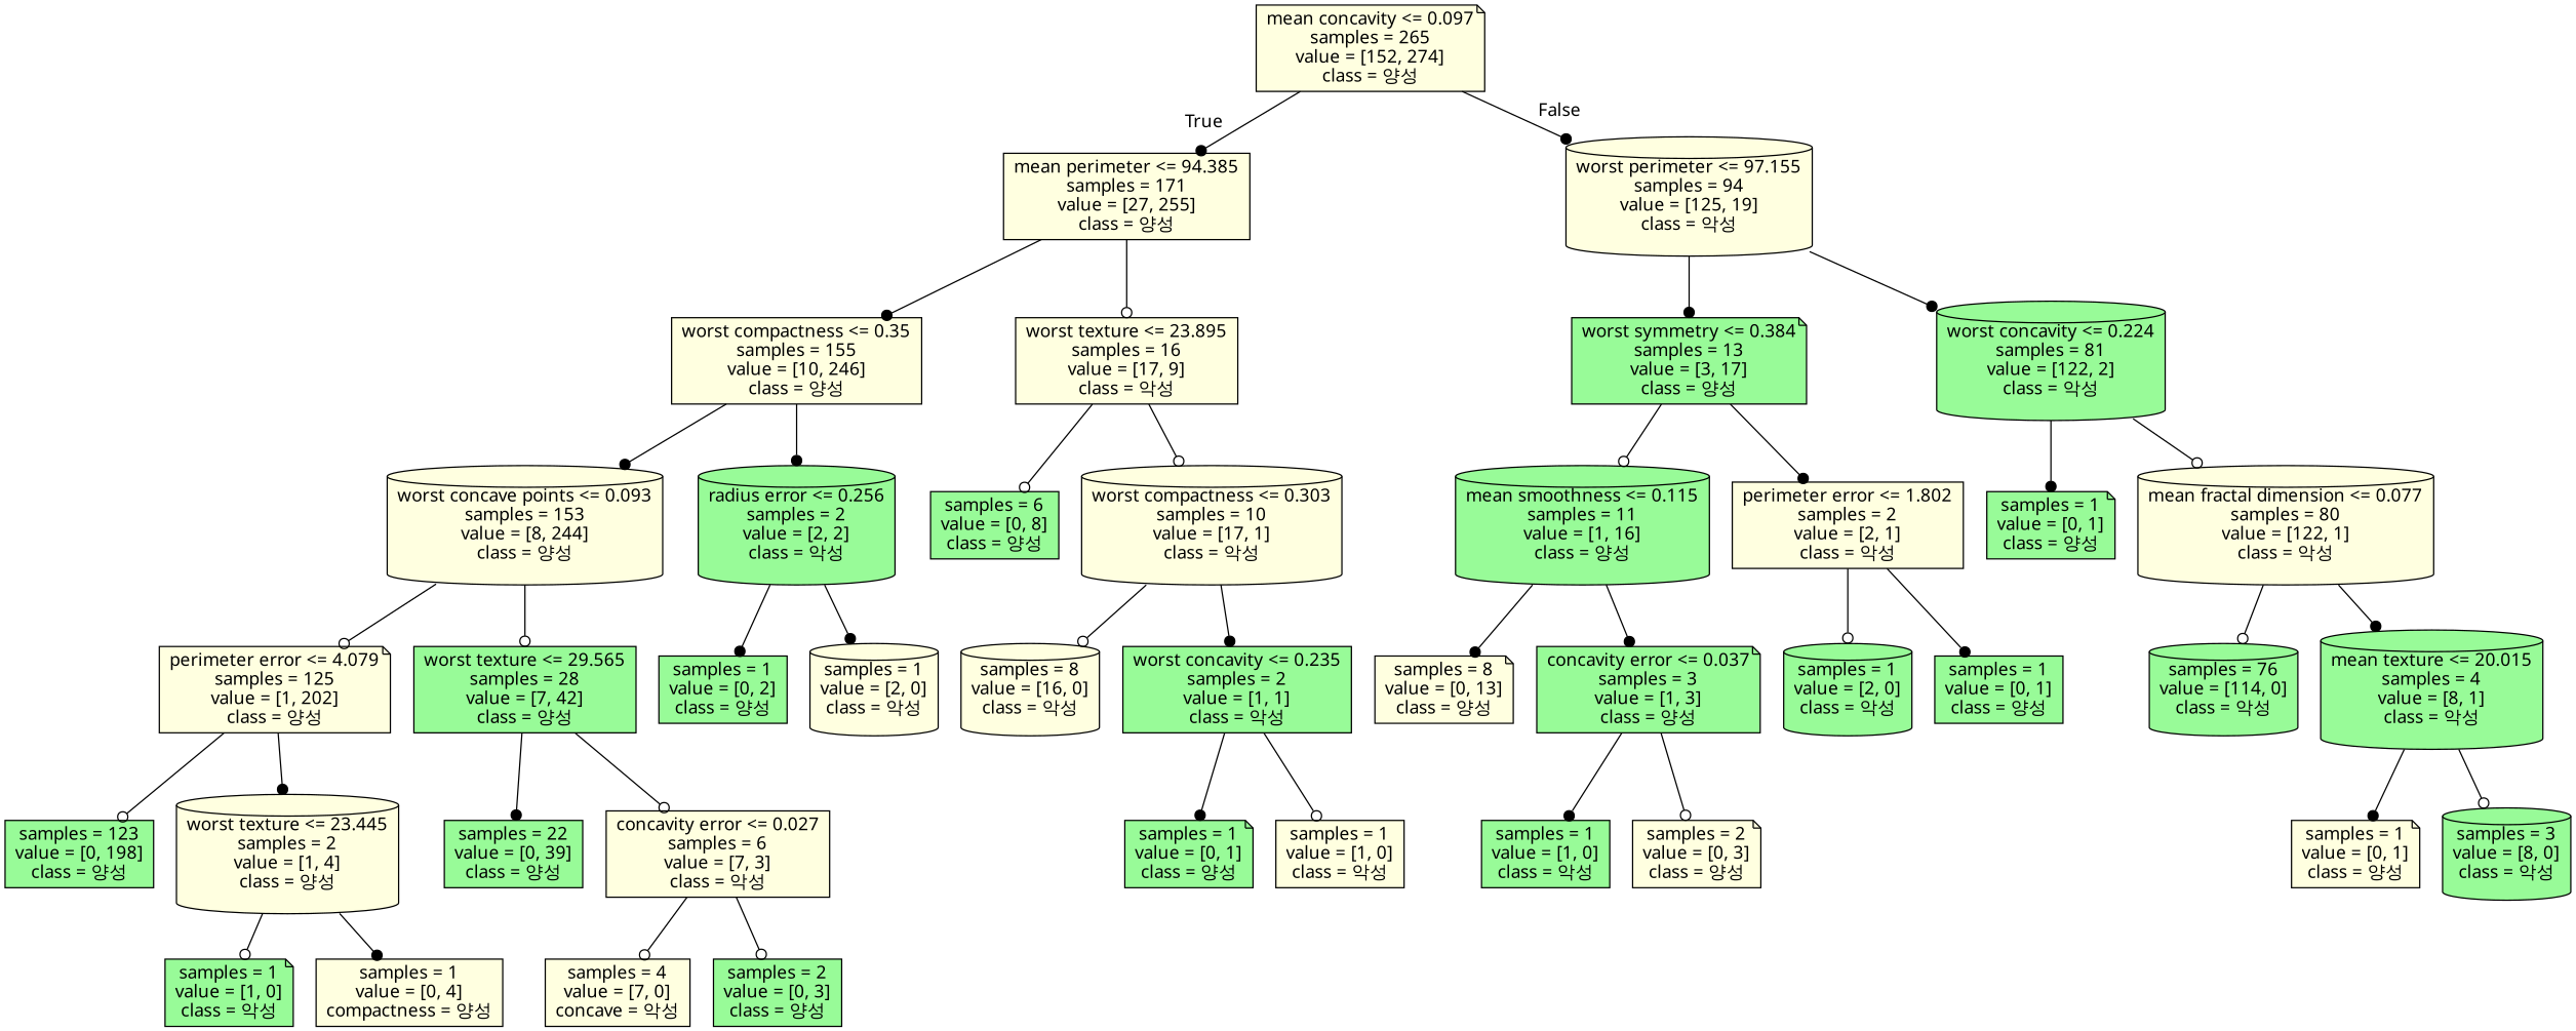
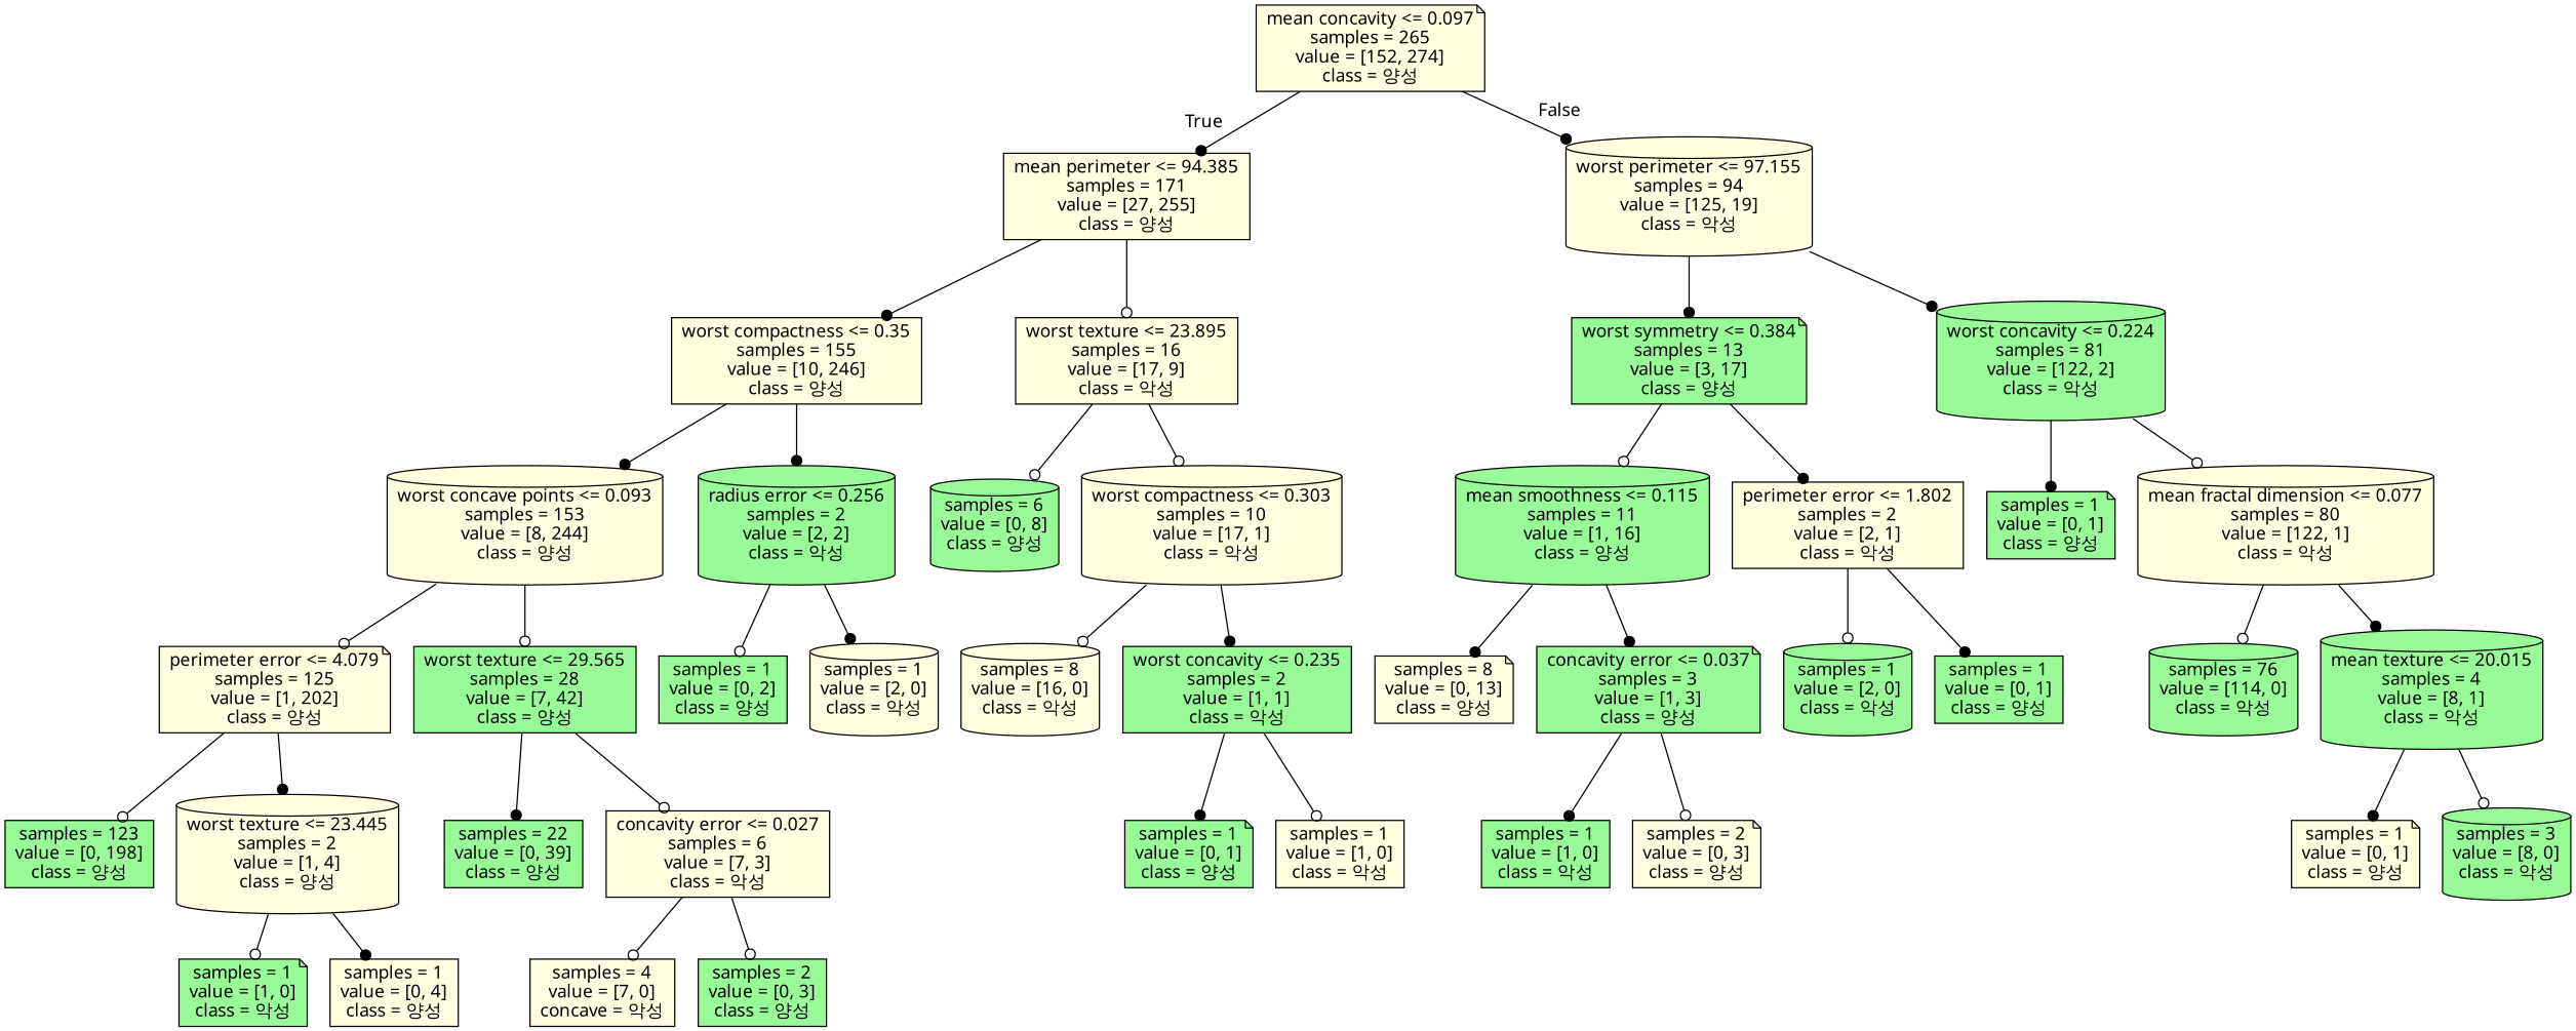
  digraph {
    fontname="Noto Sans"
    node [color=black fillcolor=palegreen fontname="Noto Sans" shape=box style=filled]
    edge [arrowhead=dot fontname="Noto Sans"]
    n1 [fillcolor=lightyellow label="mean concavity <= 0.097\nsamples = 265\nvalue = [152, 274]\nclass = 양성" shape=note]
    n2 [fillcolor=lightyellow label="mean perimeter <= 94.385\nsamples = 171\nvalue = [27, 255]\nclass = 양성"]
    n3 [fillcolor=lightyellow label="worst perimeter <= 97.155\nsamples = 94\nvalue = [125, 19]\nclass = 악성" shape=cylinder]
    n4 [fillcolor=lightyellow label="worst compactness <= 0.35\nsamples = 155\nvalue = [10, 246]\nclass = 양성"]
    n5 [fillcolor=lightyellow label="worst texture <= 23.895\nsamples = 16\nvalue = [17, 9]\nclass = 악성"]
    n6 [label="worst symmetry <= 0.384\nsamples = 13\nvalue = [3, 17]\nclass = 양성" shape=note]
    n7 [label="worst concavity <= 0.224\nsamples = 81\nvalue = [122, 2]\nclass = 악성" shape=cylinder]
    n8 [fillcolor=lightyellow label="worst concave points <= 0.093\nsamples = 153\nvalue = [8, 244]\nclass = 양성" shape=cylinder]
    n9 [label="radius error <= 0.256\nsamples = 2\nvalue = [2, 2]\nclass = 악성" shape=cylinder]
-   n10 [label="samples = 6\nvalue = [0, 8]\nclass = 양성"]
+   n10 [label="samples = 6\nvalue = [0, 8]\nclass = 양성" shape=cylinder]
    n11 [fillcolor=lightyellow label="worst compactness <= 0.303\nsamples = 10\nvalue = [17, 1]\nclass = 악성" shape=cylinder]
    n12 [fillcolor=lightyellow label="perimeter error <= 4.079\nsamples = 125\nvalue = [1, 202]\nclass = 양성" shape=note]
    n13 [label="worst texture <= 29.565\nsamples = 28\nvalue = [7, 42]\nclass = 양성"]
    n14 [label="samples = 1\nvalue = [0, 2]\nclass = 양성"]
    n15 [fillcolor=lightyellow label="samples = 1\nvalue = [2, 0]\nclass = 악성" shape=cylinder]
    n16 [label="samples = 123\nvalue = [0, 198]\nclass = 양성"]
    n17 [fillcolor=lightyellow label="worst texture <= 23.445\nsamples = 2\nvalue = [1, 4]\nclass = 양성" shape=cylinder]
    n18 [label="samples = 22\nvalue = [0, 39]\nclass = 양성"]
    n19 [fillcolor=lightyellow label="concavity error <= 0.027\nsamples = 6\nvalue = [7, 3]\nclass = 악성"]
    n20 [label="samples = 1\nvalue = [1, 0]\nclass = 악성" shape=note]
-   n21 [fillcolor=lightyellow label="samples = 1\nvalue = [0, 4]\ncompactness = 양성"]
+   n21 [fillcolor=lightyellow label="samples = 1\nvalue = [0, 4]\nclass = 양성"]
    n22 [fillcolor=lightyellow label="samples = 4\nvalue = [7, 0]\nconcave = 악성"]
    n23 [label="samples = 2\nvalue = [0, 3]\nclass = 양성"]
    n24 [fillcolor=lightyellow label="samples = 8\nvalue = [16, 0]\nclass = 악성" shape=cylinder]
    n25 [label="worst concavity <= 0.235\nsamples = 2\nvalue = [1, 1]\nclass = 악성"]
    n26 [label="samples = 1\nvalue = [0, 1]\nclass = 양성" shape=note]
    n27 [fillcolor=lightyellow label="samples = 1\nvalue = [1, 0]\nclass = 악성"]
    n28 [label="mean smoothness <= 0.115\nsamples = 11\nvalue = [1, 16]\nclass = 양성" shape=cylinder]
    n29 [fillcolor=lightyellow label="perimeter error <= 1.802\nsamples = 2\nvalue = [2, 1]\nclass = 악성"]
    n30 [label="samples = 1\nvalue = [0, 1]\nclass = 양성" shape=note]
    n31 [fillcolor=lightyellow label="mean fractal dimension <= 0.077\nsamples = 80\nvalue = [122, 1]\nclass = 악성" shape=cylinder]
    n32 [fillcolor=lightyellow label="samples = 8\nvalue = [0, 13]\nclass = 양성" shape=note]
    n33 [label="concavity error <= 0.037\nsamples = 3\nvalue = [1, 3]\nclass = 양성" shape=note]
    n34 [label="samples = 1\nvalue = [2, 0]\nclass = 악성" shape=cylinder]
    n35 [label="samples = 1\nvalue = [0, 1]\nclass = 양성"]
    n36 [label="samples = 1\nvalue = [1, 0]\nclass = 악성"]
    n37 [fillcolor=lightyellow label="samples = 2\nvalue = [0, 3]\nclass = 양성" shape=note]
    n38 [label="samples = 76\nvalue = [114, 0]\nclass = 악성" shape=cylinder]
    n39 [label="mean texture <= 20.015\nsamples = 4\nvalue = [8, 1]\nclass = 악성" shape=cylinder]
    n40 [fillcolor=lightyellow label="samples = 1\nvalue = [0, 1]\nclass = 양성" shape=note]
    n41 [label="samples = 3\nvalue = [8, 0]\nclass = 악성" shape=cylinder]
    n1 -> n2 [headlabel=True labelangle=45 labeldistance=2.5]
    n1 -> n3 [headlabel=False labelangle=-45 labeldistance=2.5]
    n2 -> n4
    n2 -> n5 [arrowhead=odot]
    n3 -> n6
    n3 -> n7
    n4 -> n8
    n4 -> n9
    n5 -> n10 [arrowhead=odot]
    n5 -> n11 [arrowhead=odot]
    n6 -> n28 [arrowhead=odot]
    n6 -> n29
    n7 -> n30
    n7 -> n31 [arrowhead=odot]
    n8 -> n12 [arrowhead=odot]
    n8 -> n13 [arrowhead=odot]
-   n9 -> n14
+   n9 -> n14 [arrowhead=odot]
    n9 -> n15
    n11 -> n24 [arrowhead=odot]
    n11 -> n25
    n12 -> n16 [arrowhead=odot]
    n12 -> n17
    n13 -> n18
    n13 -> n19 [arrowhead=odot]
    n17 -> n20 [arrowhead=odot]
    n17 -> n21
    n19 -> n22 [arrowhead=odot]
    n19 -> n23 [arrowhead=odot]
    n25 -> n26
    n25 -> n27 [arrowhead=odot]
    n28 -> n32
    n28 -> n33
    n29 -> n34 [arrowhead=odot]
    n29 -> n35
    n31 -> n38 [arrowhead=odot]
    n31 -> n39
    n33 -> n36
    n33 -> n37 [arrowhead=odot]
    n39 -> n40
    n39 -> n41 [arrowhead=odot]
  }
